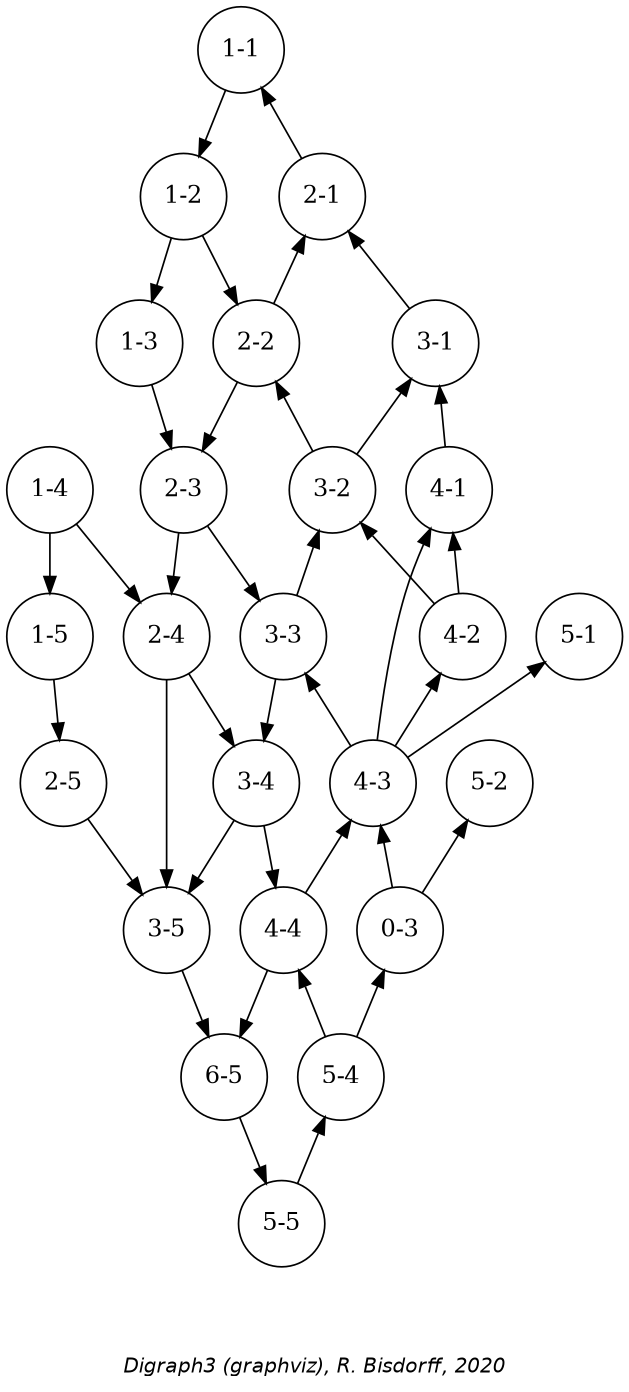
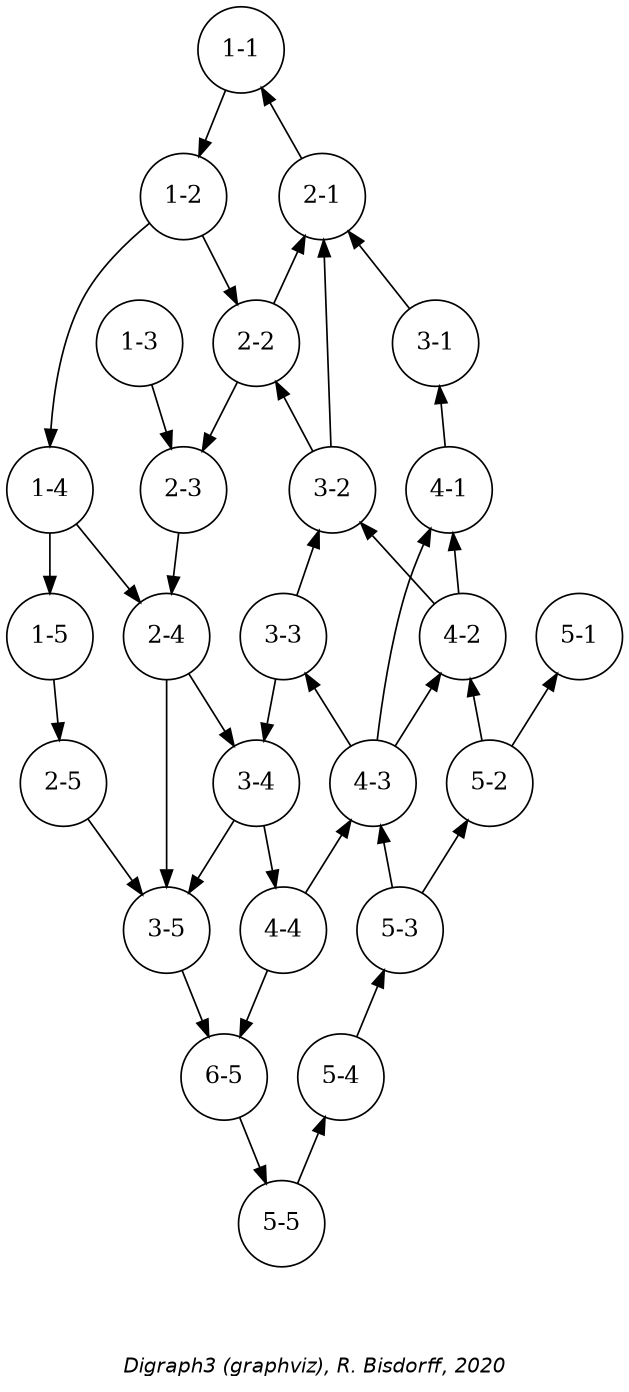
  digraph {
    fontname="Helvetica-Oblique"
    fontsize=12
    label="\nDigraph3 (graphviz), R. Bisdorff, 2020"
    node [shape=circle]
    edge [color=black dir=back]
    n1 [label="1-1"]
    n2 [label="1-2"]
    n3 [label="2-1"]
    n4 [label="1-3"]
    n5 [label="2-2"]
    n6 [label="3-1"]
    n7 [label="2-3"]
    n8 [label="3-2"]
    n9 [label="1-4"]
    n10 [label="1-5"]
    n11 [label="2-4"]
    n12 [label="3-3"]
    n13 [label="2-5"]
    n14 [label="3-4"]
    n15 [label="3-5"]
    n16 [label="4-1"]
    n17 [label="4-2"]
    n18 [label="4-3"]
    n19 [label="4-4"]
    n20 [label="6-5"]
    n21 [label="5-2"]
-   n22 [label="0-3"]
+   n22 [label="5-3"]
    n23 [label="5-4"]
    n24 [label="5-5"]
    n25 [label="5-1"]
    n1 -> n2 [dir=forward]
    n1 -> n3
-   n2 -> n4 [dir=forward]
+   n2 -> n9 [dir=forward]
    n2 -> n5 [dir=forward]
    n3 -> n5
    n3 -> n6
    n4 -> n7 [dir=forward]
    n5 -> n7 [dir=forward]
    n5 -> n8
-   n6 -> n8
+   n3 -> n8
    n6 -> n16
    n7 -> n11 [dir=forward]
-   n7 -> n12 [dir=forward]
    n8 -> n12
    n8 -> n17
    n9 -> n10 [dir=forward]
    n9 -> n11 [dir=forward]
    n10 -> n13 [dir=forward]
    n11 -> n14 [dir=forward]
    n11 -> n15 [dir=forward]
    n12 -> n14 [dir=forward]
    n12 -> n18
    n13 -> n15 [dir=forward]
    n14 -> n15 [dir=forward]
    n14 -> n19 [dir=forward]
    n15 -> n20 [dir=forward]
    n16 -> n17
    n16 -> n18
    n17 -> n18
+   n17 -> n21
    n18 -> n19
    n18 -> n22
    n19 -> n20 [dir=forward]
-   n19 -> n23
    n20 -> n24 [dir=forward]
    n21 -> n22
    n22 -> n23
    n23 -> n24
-   n25 -> n18
+   n25 -> n21
  }
